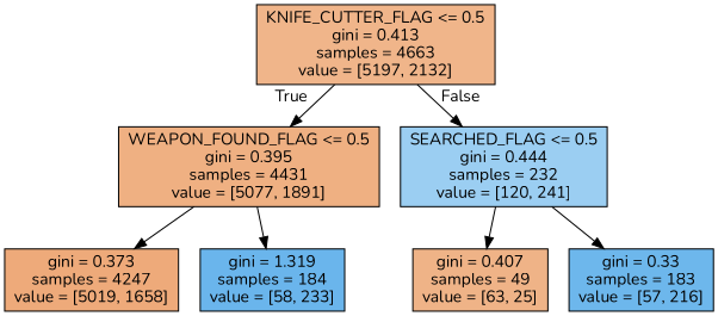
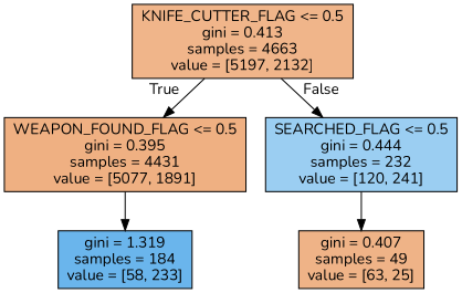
  digraph {
    fontname=Nunito
    node [color=black fontname=Nunito shape=box style=filled]
    edge [fontname=Nunito]
    n1 [fillcolor="#e5813996" label="KNIFE_CUTTER_FLAG <= 0.5\ngini = 0.413\nsamples = 4663\nvalue = [5197, 2132]"]
    n2 [fillcolor="#e58139a0" label="WEAPON_FOUND_FLAG <= 0.5\ngini = 0.395\nsamples = 4431\nvalue = [5077, 1891]"]
    n3 [fillcolor="#399de580" label="SEARCHED_FLAG <= 0.5\ngini = 0.444\nsamples = 232\nvalue = [120, 241]"]
-   n4 [fillcolor="#e58139ab" label="gini = 0.373\nsamples = 4247\nvalue = [5019, 1658]"]
    n5 [fillcolor="#399de5c0" label="gini = 1.319\nsamples = 184\nvalue = [58, 233]"]
    n6 [fillcolor="#e581399a" label="gini = 0.407\nsamples = 49\nvalue = [63, 25]"]
-   n7 [fillcolor="#399de5bc" label="gini = 0.33\nsamples = 183\nvalue = [57, 216]"]
    n1 -> n2 [headlabel=True labelangle=45 labeldistance=2.5]
    n1 -> n3 [headlabel=False labelangle=-45 labeldistance=2.5]
-   n2 -> n4
    n2 -> n5
    n3 -> n6
-   n3 -> n7
  }
